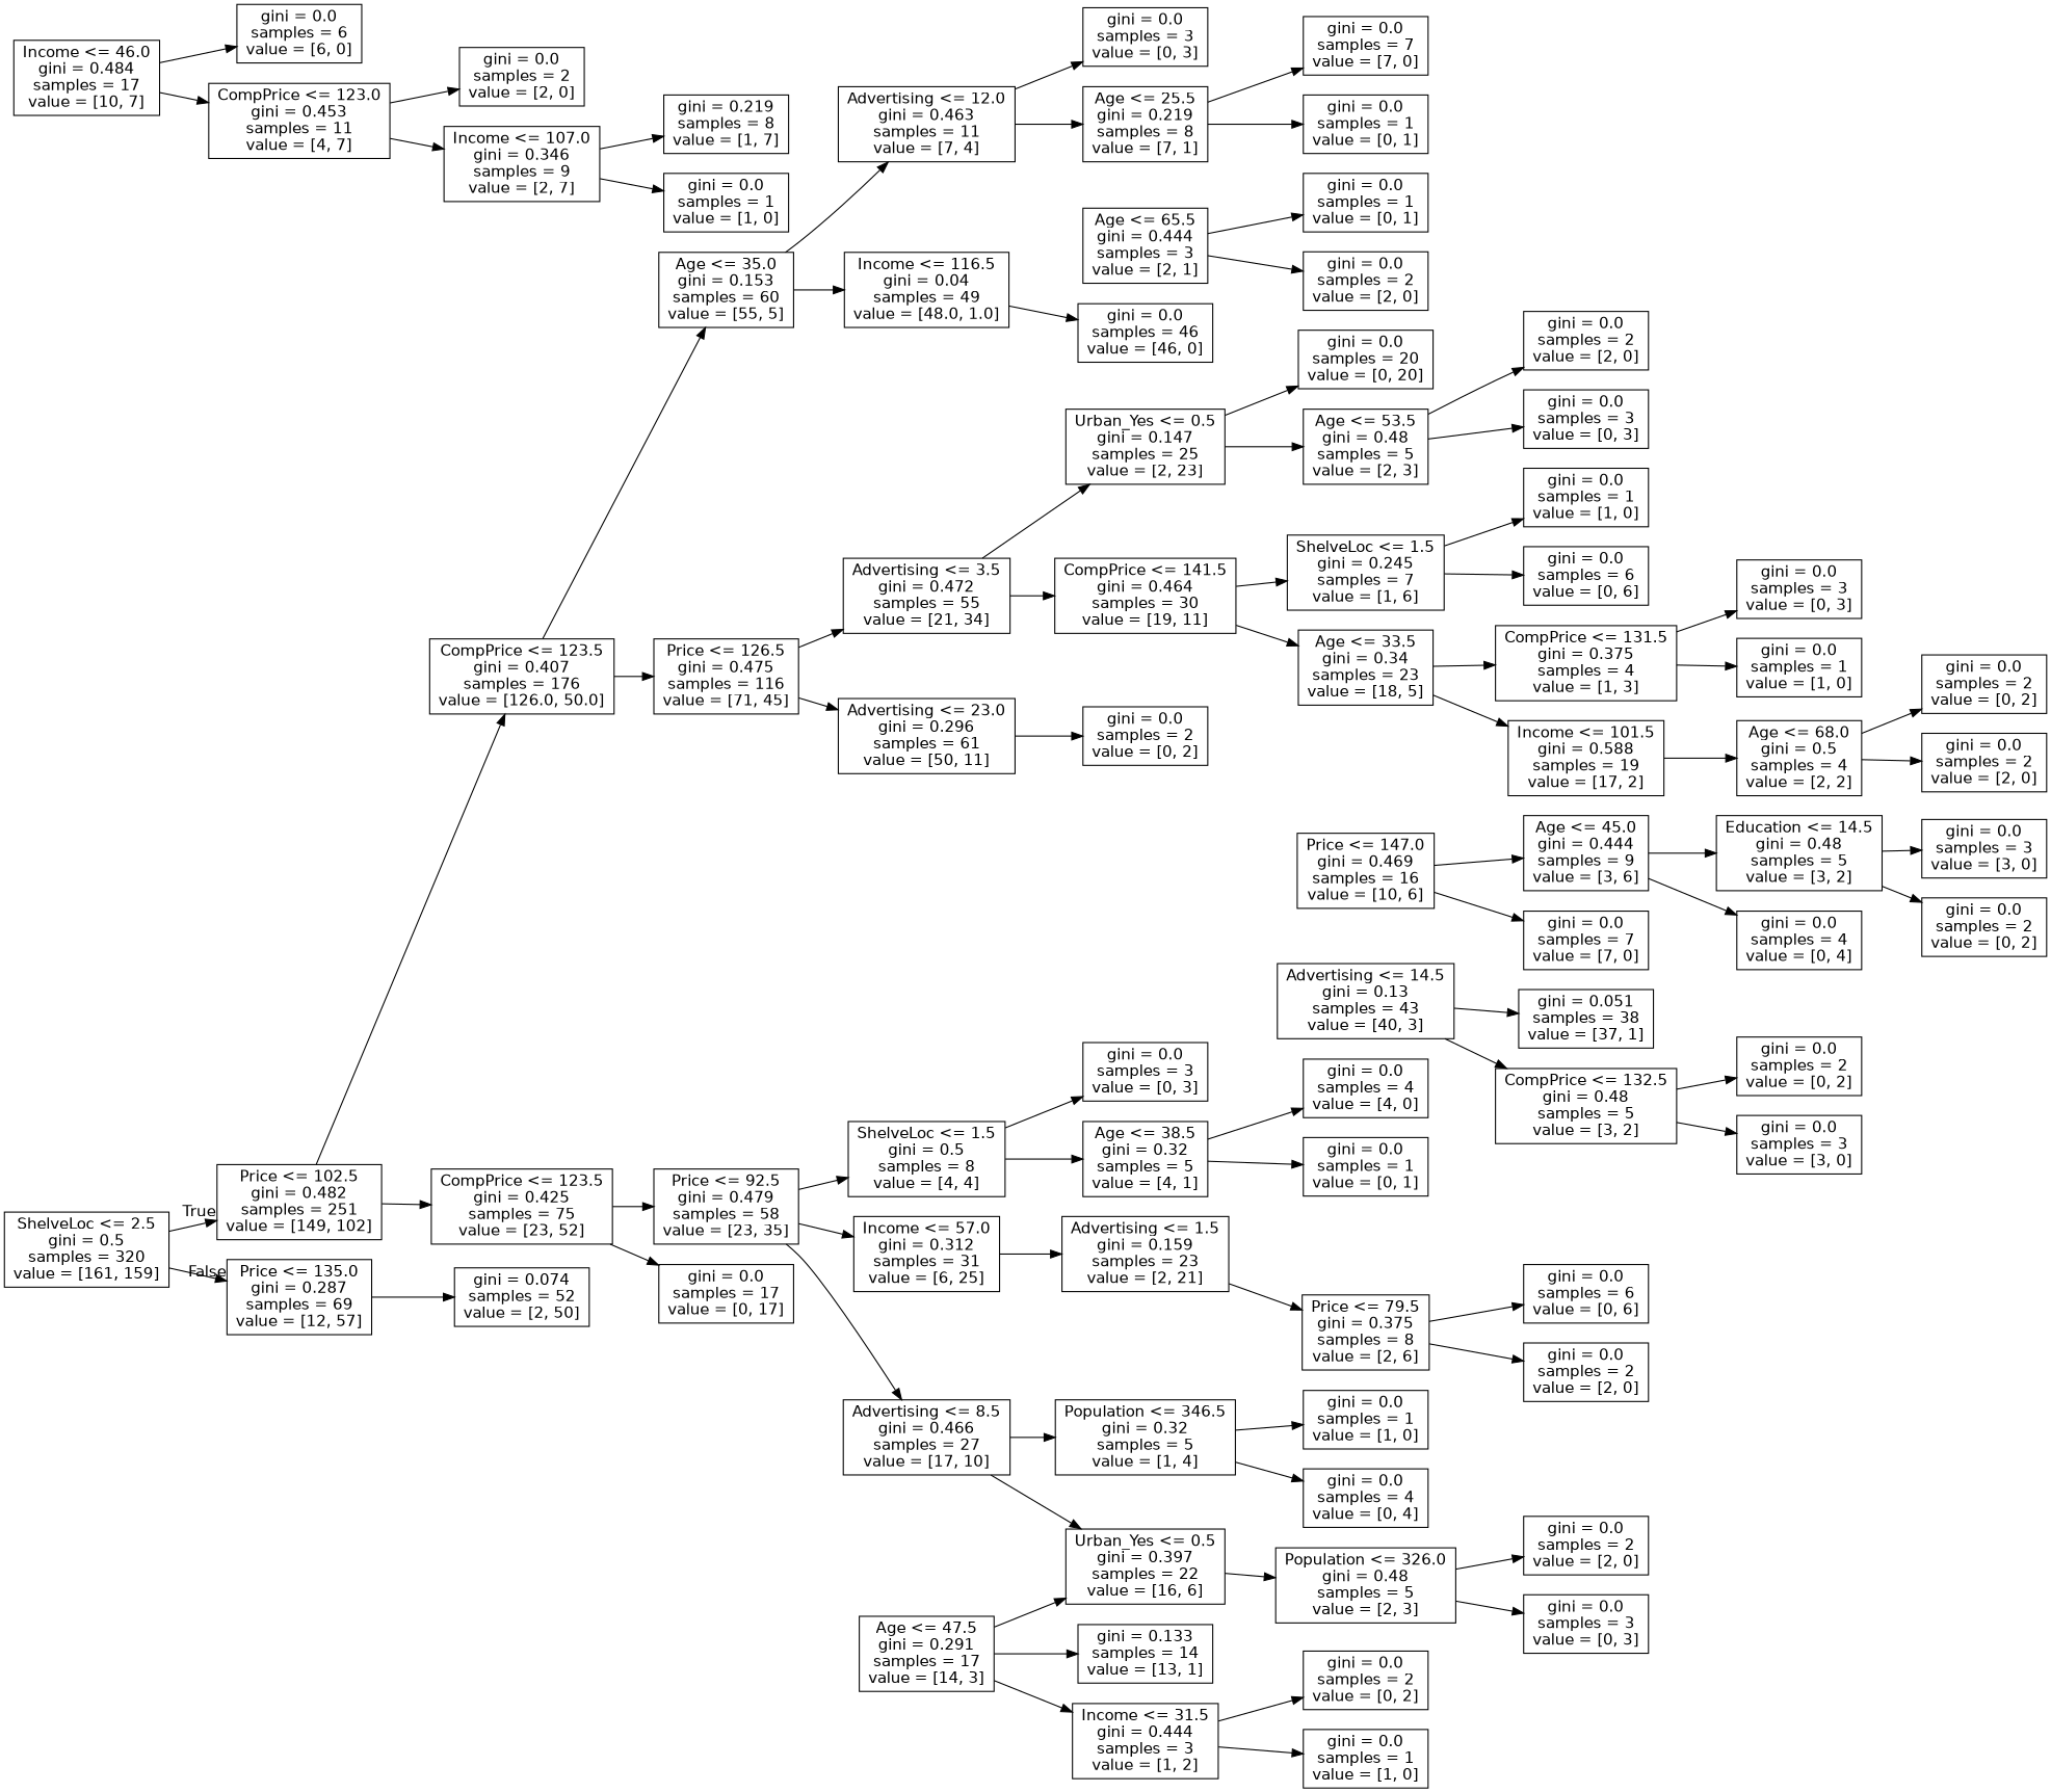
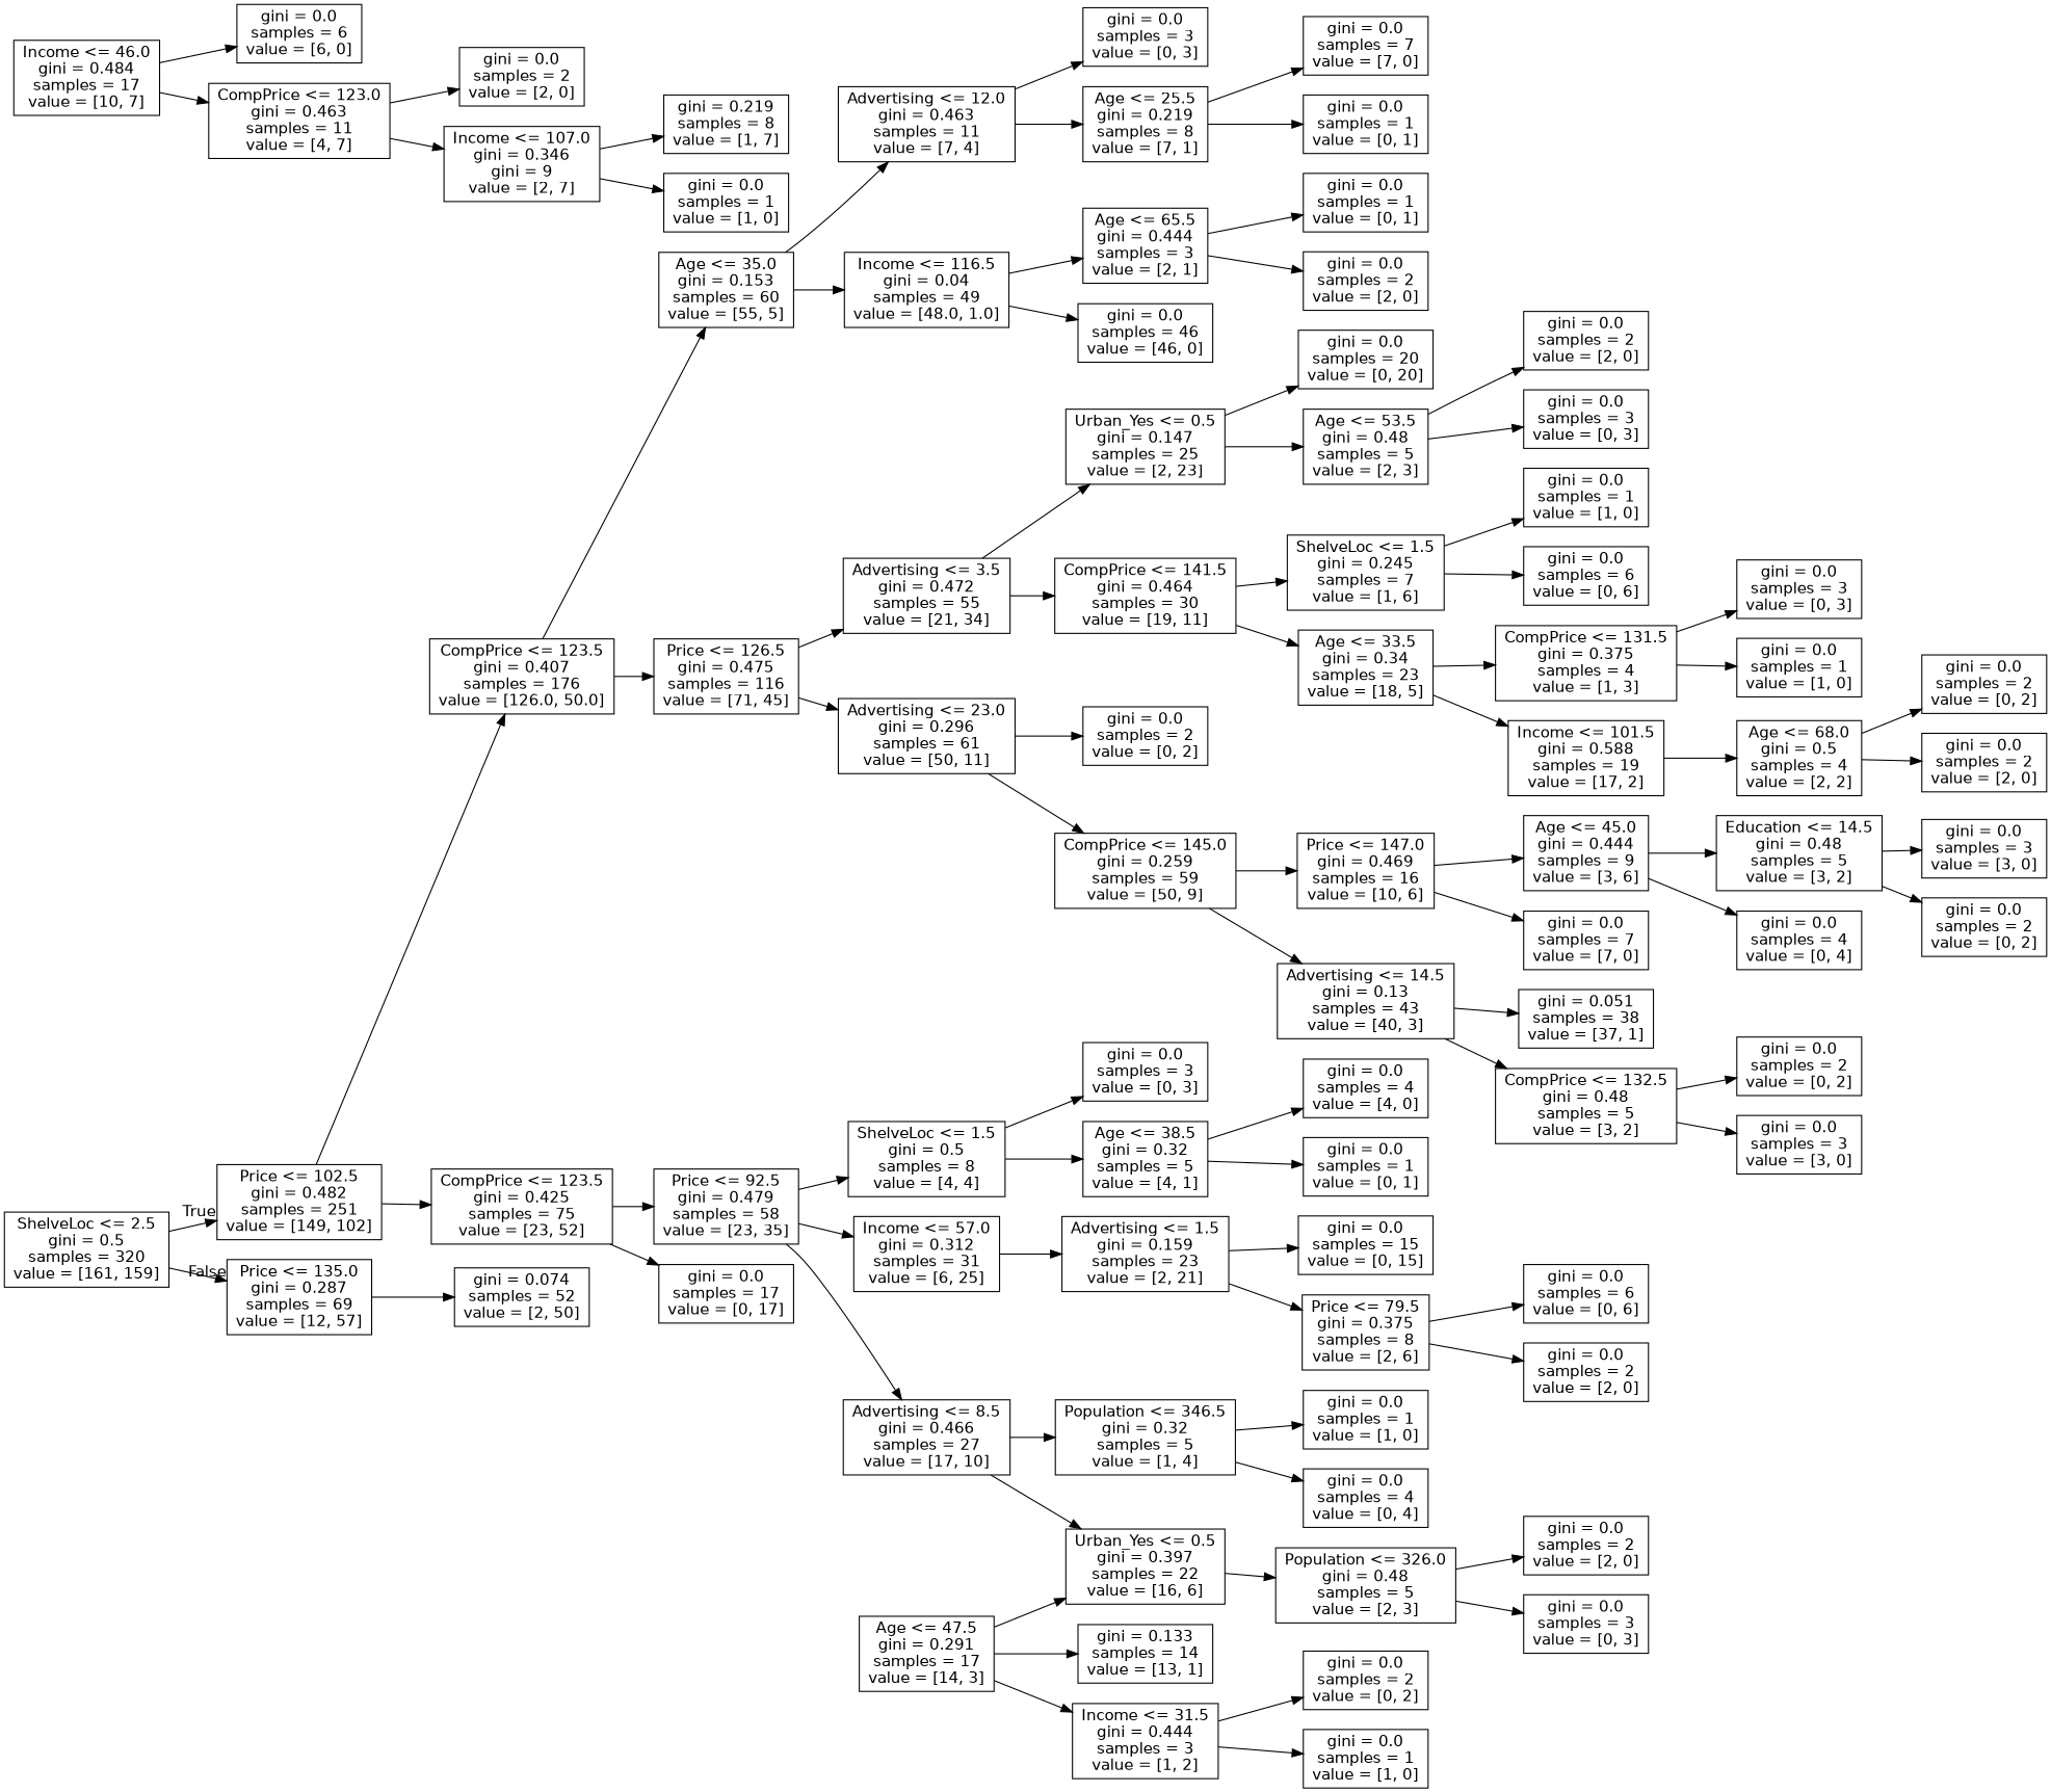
  digraph {
    rankdir=LR
    node [fontname=helvetica shape=box]
    edge [fontname=helvetica]
    n1 [label="ShelveLoc <= 2.5\ngini = 0.5\nsamples = 320\nvalue = [161, 159]"]
    n2 [label="Price <= 102.5\ngini = 0.482\nsamples = 251\nvalue = [149, 102]"]
    n3 [label="Price <= 135.0\ngini = 0.287\nsamples = 69\nvalue = [12, 57]"]
    n4 [label="CompPrice <= 123.5\ngini = 0.425\nsamples = 75\nvalue = [23, 52]"]
    n5 [label="CompPrice <= 123.5\ngini = 0.407\nsamples = 176\nvalue = [126.0, 50.0]"]
    n6 [label="gini = 0.074\nsamples = 52\nvalue = [2, 50]"]
    n7 [label="Price <= 92.5\ngini = 0.479\nsamples = 58\nvalue = [23, 35]"]
    n8 [label="gini = 0.0\nsamples = 17\nvalue = [0, 17]"]
    n9 [label="Age <= 35.0\ngini = 0.153\nsamples = 60\nvalue = [55, 5]"]
    n10 [label="Price <= 126.5\ngini = 0.475\nsamples = 116\nvalue = [71, 45]"]
    n11 [label="Income <= 57.0\ngini = 0.312\nsamples = 31\nvalue = [6, 25]"]
    n12 [label="Advertising <= 8.5\ngini = 0.466\nsamples = 27\nvalue = [17, 10]"]
    n13 [label="ShelveLoc <= 1.5\ngini = 0.5\nsamples = 8\nvalue = [4, 4]"]
    n14 [label="Advertising <= 1.5\ngini = 0.159\nsamples = 23\nvalue = [2, 21]"]
    n15 [label="Urban_Yes <= 0.5\ngini = 0.397\nsamples = 22\nvalue = [16, 6]"]
    n16 [label="Population <= 346.5\ngini = 0.32\nsamples = 5\nvalue = [1, 4]"]
    n17 [label="Age <= 38.5\ngini = 0.32\nsamples = 5\nvalue = [4, 1]"]
    n18 [label="gini = 0.0\nsamples = 3\nvalue = [0, 3]"]
    n19 [label="Price <= 79.5\ngini = 0.375\nsamples = 8\nvalue = [2, 6]"]
+   n20 [label="gini = 0.0\nsamples = 15\nvalue = [0, 15]"]
    n21 [label="gini = 0.0\nsamples = 1\nvalue = [0, 1]"]
    n22 [label="gini = 0.0\nsamples = 4\nvalue = [4, 0]"]
    n23 [label="gini = 0.0\nsamples = 6\nvalue = [0, 6]"]
    n24 [label="gini = 0.0\nsamples = 2\nvalue = [2, 0]"]
    n25 [label="Population <= 326.0\ngini = 0.48\nsamples = 5\nvalue = [2, 3]"]
    n26 [label="gini = 0.0\nsamples = 4\nvalue = [0, 4]"]
    n27 [label="gini = 0.0\nsamples = 1\nvalue = [1, 0]"]
    n28 [label="gini = 0.0\nsamples = 2\nvalue = [2, 0]"]
    n29 [label="gini = 0.0\nsamples = 3\nvalue = [0, 3]"]
    n30 [label="Age <= 47.5\ngini = 0.291\nsamples = 17\nvalue = [14, 3]"]
    n31 [label="Income <= 31.5\ngini = 0.444\nsamples = 3\nvalue = [1, 2]"]
    n32 [label="gini = 0.133\nsamples = 14\nvalue = [13, 1]"]
    n33 [label="gini = 0.0\nsamples = 1\nvalue = [1, 0]"]
    n34 [label="gini = 0.0\nsamples = 2\nvalue = [0, 2]"]
    n35 [label="Advertising <= 12.0\ngini = 0.463\nsamples = 11\nvalue = [7, 4]"]
    n36 [label="Income <= 116.5\ngini = 0.04\nsamples = 49\nvalue = [48.0, 1.0]"]
    n37 [label="Advertising <= 3.5\ngini = 0.472\nsamples = 55\nvalue = [21, 34]"]
    n38 [label="Advertising <= 23.0\ngini = 0.296\nsamples = 61\nvalue = [50, 11]"]
    n39 [label="Age <= 25.5\ngini = 0.219\nsamples = 8\nvalue = [7, 1]"]
    n40 [label="gini = 0.0\nsamples = 3\nvalue = [0, 3]"]
    n41 [label="gini = 0.0\nsamples = 46\nvalue = [46, 0]"]
    n42 [label="Age <= 65.5\ngini = 0.444\nsamples = 3\nvalue = [2, 1]"]
    n43 [label="gini = 0.0\nsamples = 1\nvalue = [0, 1]"]
    n44 [label="gini = 0.0\nsamples = 7\nvalue = [7, 0]"]
    n45 [label="gini = 0.0\nsamples = 2\nvalue = [2, 0]"]
    n46 [label="gini = 0.0\nsamples = 1\nvalue = [0, 1]"]
    n47 [label="CompPrice <= 141.5\ngini = 0.464\nsamples = 30\nvalue = [19, 11]"]
    n48 [label="Urban_Yes <= 0.5\ngini = 0.147\nsamples = 25\nvalue = [2, 23]"]
+   n49 [label="CompPrice <= 145.0\ngini = 0.259\nsamples = 59\nvalue = [50, 9]"]
    n50 [label="gini = 0.0\nsamples = 2\nvalue = [0, 2]"]
    n51 [label="Age <= 33.5\ngini = 0.34\nsamples = 23\nvalue = [18, 5]"]
    n52 [label="ShelveLoc <= 1.5\ngini = 0.245\nsamples = 7\nvalue = [1, 6]"]
    n53 [label="Age <= 53.5\ngini = 0.48\nsamples = 5\nvalue = [2, 3]"]
    n54 [label="gini = 0.0\nsamples = 20\nvalue = [0, 20]"]
    n55 [label="CompPrice <= 131.5\ngini = 0.375\nsamples = 4\nvalue = [1, 3]"]
    n56 [label="Income <= 101.5\ngini = 0.588\nsamples = 19\nvalue = [17, 2]"]
    n57 [label="gini = 0.0\nsamples = 1\nvalue = [1, 0]"]
    n58 [label="gini = 0.0\nsamples = 6\nvalue = [0, 6]"]
    n59 [label="gini = 0.0\nsamples = 1\nvalue = [1, 0]"]
    n60 [label="gini = 0.0\nsamples = 3\nvalue = [0, 3]"]
    n61 [label="Age <= 68.0\ngini = 0.5\nsamples = 4\nvalue = [2, 2]"]
    n62 [label="gini = 0.0\nsamples = 2\nvalue = [0, 2]"]
    n63 [label="gini = 0.0\nsamples = 2\nvalue = [2, 0]"]
    n64 [label="gini = 0.0\nsamples = 2\nvalue = [2, 0]"]
    n65 [label="gini = 0.0\nsamples = 3\nvalue = [0, 3]"]
    n66 [label="Advertising <= 14.5\ngini = 0.13\nsamples = 43\nvalue = [40, 3]"]
    n67 [label="Price <= 147.0\ngini = 0.469\nsamples = 16\nvalue = [10, 6]"]
    n68 [label="gini = 0.051\nsamples = 38\nvalue = [37, 1]"]
    n69 [label="CompPrice <= 132.5\ngini = 0.48\nsamples = 5\nvalue = [3, 2]"]
    n70 [label="Age <= 45.0\ngini = 0.444\nsamples = 9\nvalue = [3, 6]"]
    n71 [label="gini = 0.0\nsamples = 7\nvalue = [7, 0]"]
    n72 [label="gini = 0.0\nsamples = 3\nvalue = [3, 0]"]
    n73 [label="gini = 0.0\nsamples = 2\nvalue = [0, 2]"]
    n74 [label="gini = 0.0\nsamples = 4\nvalue = [0, 4]"]
    n75 [label="Education <= 14.5\ngini = 0.48\nsamples = 5\nvalue = [3, 2]"]
    n76 [label="gini = 0.0\nsamples = 3\nvalue = [3, 0]"]
    n77 [label="gini = 0.0\nsamples = 2\nvalue = [0, 2]"]
    n78 [label="Income <= 46.0\ngini = 0.484\nsamples = 17\nvalue = [10, 7]"]
    n79 [label="gini = 0.0\nsamples = 6\nvalue = [6, 0]"]
-   n80 [label="CompPrice <= 123.0\ngini = 0.453\nsamples = 11\nvalue = [4, 7]"]
+   n80 [label="CompPrice <= 123.0\ngini = 0.463\nsamples = 11\nvalue = [4, 7]"]
    n81 [label="gini = 0.0\nsamples = 2\nvalue = [2, 0]"]
-   n82 [label="Income <= 107.0\ngini = 0.346\nsamples = 9\nvalue = [2, 7]"]
+   n82 [label="Income <= 107.0\ngini = 0.346\ngini = 9\nvalue = [2, 7]"]
    n83 [label="gini = 0.219\nsamples = 8\nvalue = [1, 7]"]
    n84 [label="gini = 0.0\nsamples = 1\nvalue = [1, 0]"]
    n1 -> n2 [headlabel=True labelangle=45 labeldistance=2.5]
    n1 -> n3 [headlabel=False labelangle=-45 labeldistance=2.5]
    n2 -> n4
    n2 -> n5
    n3 -> n6
    n4 -> n7
    n4 -> n8
    n5 -> n9
    n5 -> n10
    n7 -> n11
    n7 -> n12
    n7 -> n13
    n9 -> n35
    n9 -> n36
    n10 -> n37
    n10 -> n38
    n11 -> n14
    n12 -> n15
    n12 -> n16
    n13 -> n17
    n13 -> n18
    n14 -> n19
+   n14 -> n20
    n15 -> n25
    n16 -> n26
    n16 -> n27
    n17 -> n21
    n17 -> n22
    n19 -> n23
    n19 -> n24
    n25 -> n28
    n25 -> n29
    n30 -> n15
    n30 -> n31
    n30 -> n32
    n31 -> n33
    n31 -> n34
    n35 -> n39
    n35 -> n40
    n36 -> n41
+   n36 -> n42
    n37 -> n47
    n37 -> n48
+   n38 -> n49
    n38 -> n50
    n39 -> n43
    n39 -> n44
    n42 -> n45
    n42 -> n46
    n47 -> n51
    n47 -> n52
    n48 -> n53
    n48 -> n54
+   n49 -> n66
+   n49 -> n67
    n51 -> n55
    n51 -> n56
    n52 -> n57
    n52 -> n58
    n53 -> n64
    n53 -> n65
    n55 -> n59
    n55 -> n60
    n56 -> n61
    n61 -> n62
    n61 -> n63
    n66 -> n68
    n66 -> n69
    n67 -> n70
    n67 -> n71
    n69 -> n72
    n69 -> n73
    n70 -> n74
    n70 -> n75
    n75 -> n76
    n75 -> n77
    n78 -> n79
    n78 -> n80
    n80 -> n81
    n80 -> n82
    n82 -> n83
    n82 -> n84
  }
